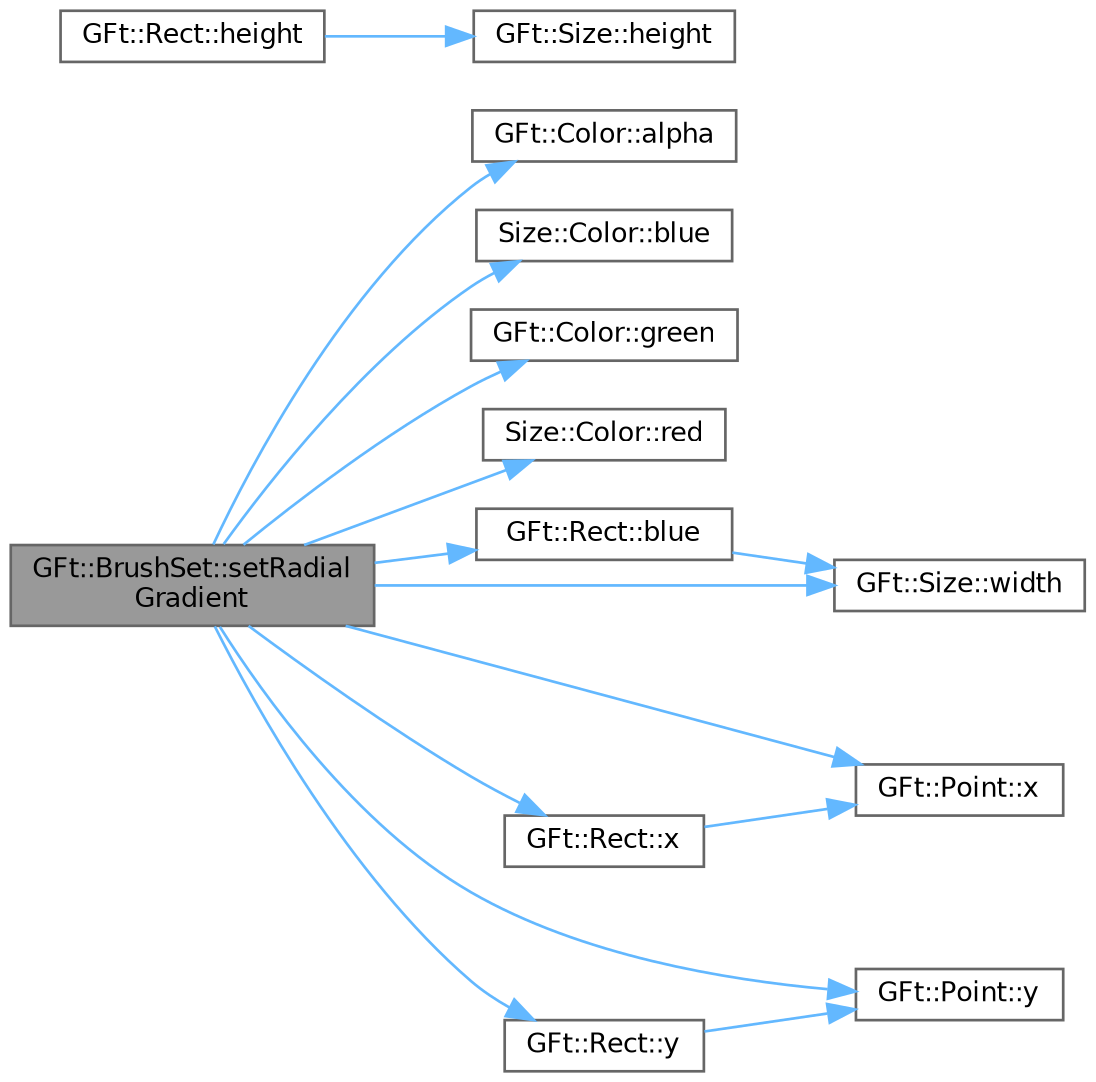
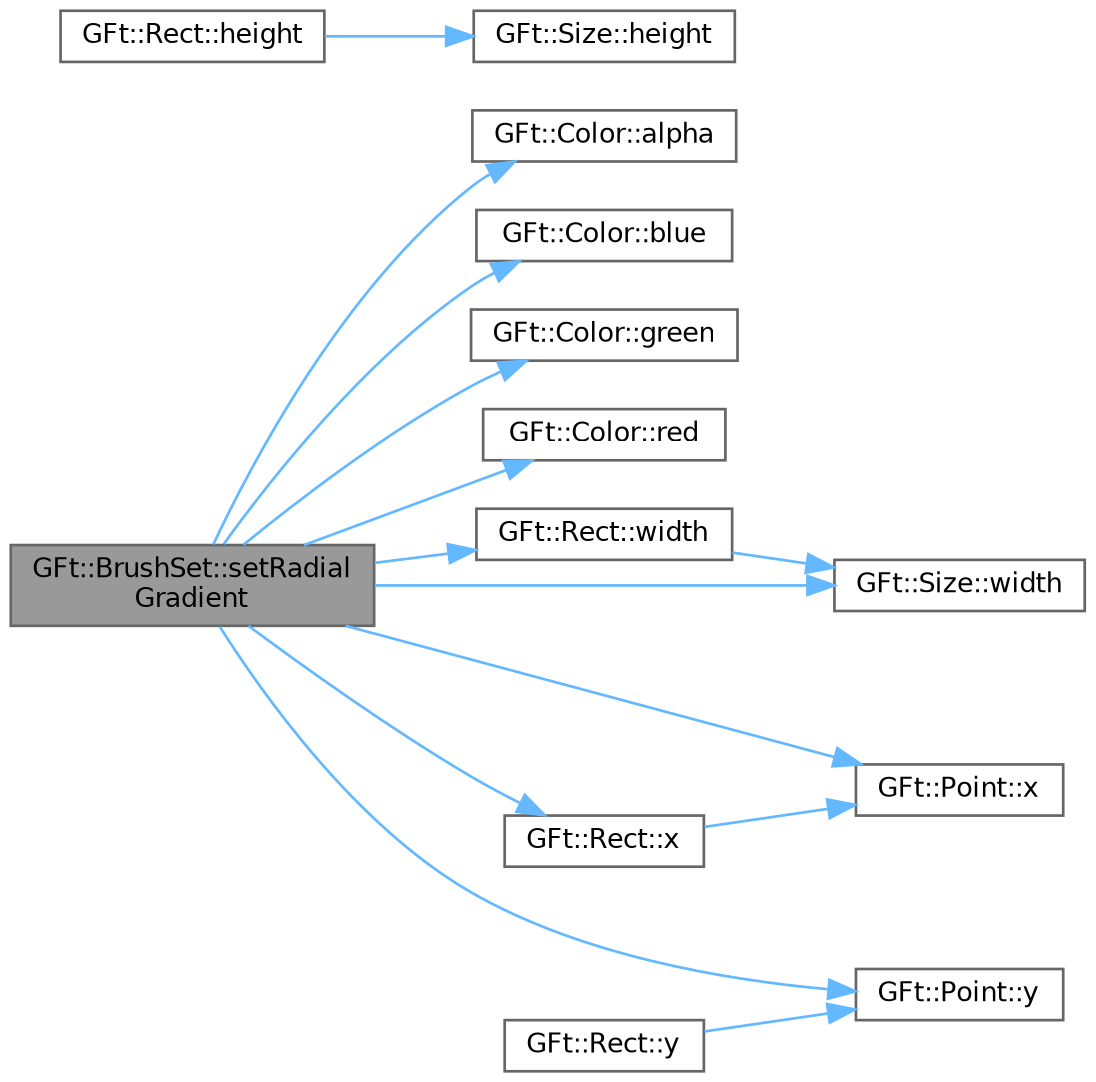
  digraph {
    rankdir=LR
    node [color=grey40 fillcolor=white fontname=Helvetica fontsize=10 shape=box style=filled]
    edge [color=steelblue1 fontname=Helvetica fontsize=10 labelfontname=Helvetica labelfontsize=10 style=solid]
    n1 [color=gray40 fillcolor=grey60 fontcolor=black height=0.2 label="GFt::BrushSet::setRadial\lGradient" width=0.4]
    n2 [height=0.2 label="GFt::Color::alpha" width=0.4]
-   n3 [height=0.2 label="Size::Color::blue" width=0.4]
+   n3 [height=0.2 label="GFt::Color::blue" width=0.4]
    n4 [height=0.2 label="GFt::Color::green" width=0.4]
-   n5 [height=0.2 label="Size::Color::red" width=0.4]
-   n6 [height=0.2 label="GFt::Rect::blue" width=0.4]
+   n5 [height=0.2 label="GFt::Color::red" width=0.4]
+   n6 [height=0.2 label="GFt::Rect::width" width=0.4]
    n7 [height=0.2 label="GFt::Point::x" width=0.4]
    n8 [height=0.2 label="GFt::Rect::x" width=0.4]
    n9 [height=0.2 label="GFt::Point::y" width=0.4]
    n10 [height=0.2 label="GFt::Rect::y" width=0.4]
    n11 [height=0.2 label="GFt::Size::width" width=0.4]
    n12 [height=0.2 label="GFt::Rect::height" width=0.4]
    n13 [height=0.2 label="GFt::Size::height" width=0.4]
    n1 -> n2
    n1 -> n3
    n1 -> n4
    n1 -> n5
    n1 -> n6
    n1 -> n7
    n1 -> n8
    n1 -> n9
-   n1 -> n10
    n1 -> n11
    n6 -> n11
    n8 -> n7
    n10 -> n9
    n12 -> n13
  }
